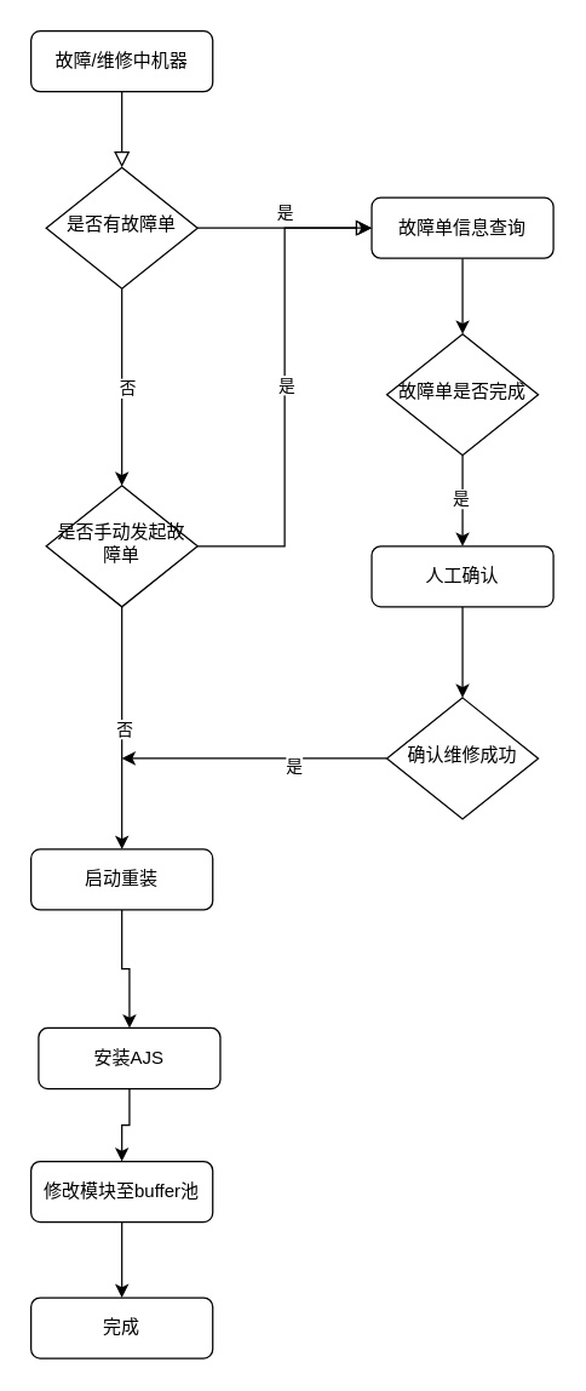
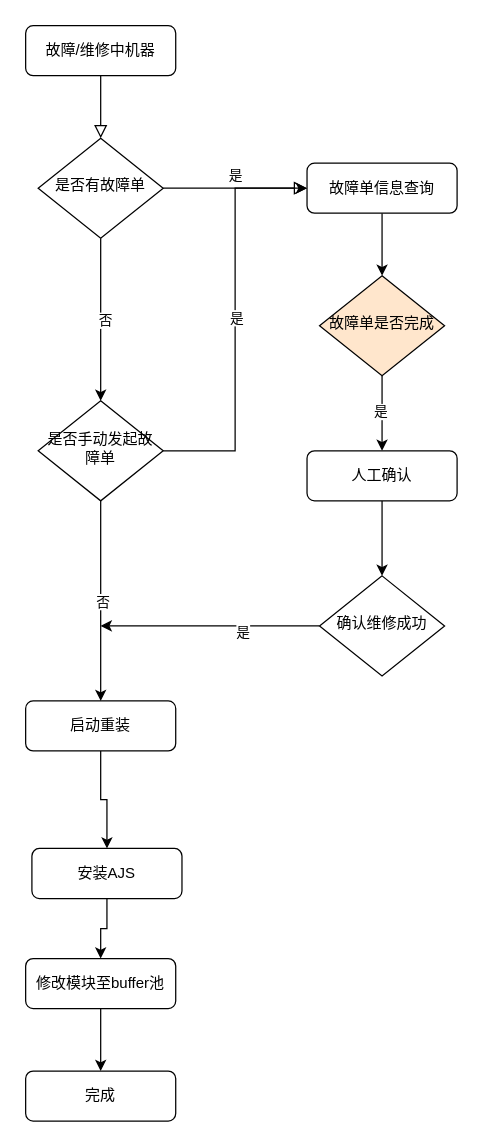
  <mxCell id="0" />
  <mxCell id="1" parent="0" />
  <mxCell id="2" value="" style="rounded=0;html=1;jettySize=auto;orthogonalLoop=1;fontSize=11;endArrow=block;endFill=0;endSize=8;strokeWidth=1;shadow=0;labelBackgroundColor=none;edgeStyle=orthogonalEdgeStyle;" parent="1" source="3" target="7" edge="1"><mxGeometry relative="1" as="geometry" /></mxCell>
  <mxCell id="3" value="故障/维修中机器" style="rounded=1;whiteSpace=wrap;html=1;fontSize=12;glass=0;strokeWidth=1;shadow=0;" parent="1" vertex="1"><mxGeometry x="20" y="20" width="120" height="40" as="geometry" /></mxCell>
  <mxCell id="4" value="是" style="edgeStyle=orthogonalEdgeStyle;rounded=0;html=1;jettySize=auto;orthogonalLoop=1;fontSize=11;endArrow=block;endFill=0;endSize=8;strokeWidth=1;shadow=0;labelBackgroundColor=none;" parent="1" source="7" target="9" edge="1"><mxGeometry y="10" relative="1" as="geometry"><mxPoint as="offset" /></mxGeometry></mxCell>
  <mxCell id="5" style="edgeStyle=orthogonalEdgeStyle;rounded=0;orthogonalLoop=1;jettySize=auto;html=1;" edge="1" parent="1" source="7" target="24"><mxGeometry relative="1" as="geometry"><mxPoint x="80" y="250" as="targetPoint" /></mxGeometry></mxCell>
  <mxCell id="6" value="否" style="edgeLabel;html=1;align=center;verticalAlign=middle;resizable=0;points=[];" vertex="1" connectable="0" parent="5"><mxGeometry x="0.01" y="3" relative="1" as="geometry"><mxPoint y="-1" as="offset" /></mxGeometry></mxCell>
  <mxCell id="7" value="是否有故障单" style="rhombus;whiteSpace=wrap;html=1;shadow=0;fontFamily=Helvetica;fontSize=12;align=center;strokeWidth=1;spacing=6;spacingTop=-4;" parent="1" vertex="1"><mxGeometry x="30" y="110" width="100" height="80" as="geometry" /></mxCell>
  <mxCell id="8" style="edgeStyle=orthogonalEdgeStyle;rounded=0;orthogonalLoop=1;jettySize=auto;html=1;" edge="1" parent="1" source="9" target="12"><mxGeometry relative="1" as="geometry" /></mxCell>
  <mxCell id="9" value="故障单信息查询" style="rounded=1;whiteSpace=wrap;html=1;fontSize=12;glass=0;strokeWidth=1;shadow=0;" parent="1" vertex="1"><mxGeometry x="245" y="130" width="120" height="40" as="geometry" /></mxCell>
  <mxCell id="10" style="edgeStyle=orthogonalEdgeStyle;rounded=0;orthogonalLoop=1;jettySize=auto;html=1;" edge="1" parent="1" source="12" target="14"><mxGeometry relative="1" as="geometry"><mxPoint x="305" y="390" as="targetPoint" /></mxGeometry></mxCell>
  <mxCell id="11" value="是" style="edgeLabel;html=1;align=center;verticalAlign=middle;resizable=0;points=[];" vertex="1" connectable="0" parent="10"><mxGeometry x="-0.068" y="-2" relative="1" as="geometry"><mxPoint as="offset" /></mxGeometry></mxCell>
- <mxCell id="12" value="故障单是否完成" style="rhombus;whiteSpace=wrap;html=1;shadow=0;fontFamily=Helvetica;fontSize=12;align=center;strokeWidth=1;spacing=6;spacingTop=-4;" vertex="1" parent="1"><mxGeometry x="255" y="220" width="100" height="80" as="geometry" /></mxCell>
+ <mxCell id="12" value="故障单是否完成" style="rhombus;whiteSpace=wrap;html=1;shadow=0;fontFamily=Helvetica;fontSize=12;align=center;strokeWidth=1;spacing=6;spacingTop=-4;fillColor=#ffe6cc;" vertex="1" parent="1"><mxGeometry x="255" y="220" width="100" height="80" as="geometry" /></mxCell>
  <mxCell id="13" style="edgeStyle=orthogonalEdgeStyle;rounded=0;orthogonalLoop=1;jettySize=auto;html=1;" edge="1" parent="1" source="14" target="17"><mxGeometry relative="1" as="geometry" /></mxCell>
  <mxCell id="14" value="人工确认" style="rounded=1;whiteSpace=wrap;html=1;fontSize=12;glass=0;strokeWidth=1;shadow=0;" vertex="1" parent="1"><mxGeometry x="245" y="360" width="120" height="40" as="geometry" /></mxCell>
  <mxCell id="15" style="edgeStyle=orthogonalEdgeStyle;rounded=0;orthogonalLoop=1;jettySize=auto;html=1;" edge="1" parent="1" source="17"><mxGeometry relative="1" as="geometry"><mxPoint x="80" y="500" as="targetPoint" /></mxGeometry></mxCell>
  <mxCell id="16" value="是" style="edgeLabel;html=1;align=center;verticalAlign=middle;resizable=0;points=[];" vertex="1" connectable="0" parent="15"><mxGeometry x="-0.296" y="4" relative="1" as="geometry"><mxPoint as="offset" /></mxGeometry></mxCell>
  <mxCell id="17" value="确认维修成功" style="rhombus;whiteSpace=wrap;html=1;shadow=0;fontFamily=Helvetica;fontSize=12;align=center;strokeWidth=1;spacing=6;spacingTop=-4;" vertex="1" parent="1"><mxGeometry x="255" y="460" width="100" height="80" as="geometry" /></mxCell>
  <mxCell id="18" style="edgeStyle=orthogonalEdgeStyle;rounded=0;orthogonalLoop=1;jettySize=auto;html=1;" edge="1" parent="1" source="19" target="26"><mxGeometry relative="1" as="geometry" /></mxCell>
  <mxCell id="19" value="启动重装" style="rounded=1;whiteSpace=wrap;html=1;fontSize=12;glass=0;strokeWidth=1;shadow=0;" vertex="1" parent="1"><mxGeometry x="20" y="560" width="120" height="40" as="geometry" /></mxCell>
  <mxCell id="20" style="edgeStyle=orthogonalEdgeStyle;rounded=0;orthogonalLoop=1;jettySize=auto;html=1;entryX=0;entryY=0.5;entryDx=0;entryDy=0;" edge="1" parent="1" source="24" target="9"><mxGeometry relative="1" as="geometry" /></mxCell>
  <mxCell id="21" value="是" style="edgeLabel;html=1;align=center;verticalAlign=middle;resizable=0;points=[];" vertex="1" connectable="0" parent="20"><mxGeometry x="0.008" y="-1" relative="1" as="geometry"><mxPoint as="offset" /></mxGeometry></mxCell>
  <mxCell id="22" style="edgeStyle=orthogonalEdgeStyle;rounded=0;orthogonalLoop=1;jettySize=auto;html=1;" edge="1" parent="1" source="24" target="19"><mxGeometry relative="1" as="geometry" /></mxCell>
  <mxCell id="23" value="否" style="edgeLabel;html=1;align=center;verticalAlign=middle;resizable=0;points=[];" vertex="1" connectable="0" parent="22"><mxGeometry x="-0.006" y="1" relative="1" as="geometry"><mxPoint as="offset" /></mxGeometry></mxCell>
  <mxCell id="24" value="是否手动发起故障单" style="rhombus;whiteSpace=wrap;html=1;shadow=0;fontFamily=Helvetica;fontSize=12;align=center;strokeWidth=1;spacing=6;spacingTop=-4;" vertex="1" parent="1"><mxGeometry x="30" y="320" width="100" height="80" as="geometry" /></mxCell>
  <mxCell id="25" style="edgeStyle=orthogonalEdgeStyle;rounded=0;orthogonalLoop=1;jettySize=auto;html=1;entryX=0.5;entryY=0;entryDx=0;entryDy=0;" edge="1" parent="1" source="26" target="28"><mxGeometry relative="1" as="geometry" /></mxCell>
  <mxCell id="26" value="安装AJS" style="rounded=1;whiteSpace=wrap;html=1;fontSize=12;glass=0;strokeWidth=1;shadow=0;" vertex="1" parent="1"><mxGeometry x="25" y="678" width="120" height="40" as="geometry" /></mxCell>
  <mxCell id="27" style="edgeStyle=orthogonalEdgeStyle;rounded=0;orthogonalLoop=1;jettySize=auto;html=1;" edge="1" parent="1" source="28" target="29"><mxGeometry relative="1" as="geometry" /></mxCell>
  <mxCell id="28" value="修改模块至buffer池" style="rounded=1;whiteSpace=wrap;html=1;fontSize=12;glass=0;strokeWidth=1;shadow=0;" vertex="1" parent="1"><mxGeometry x="20" y="766" width="120" height="40" as="geometry" /></mxCell>
  <mxCell id="29" value="完成" style="rounded=1;whiteSpace=wrap;html=1;fontSize=12;glass=0;strokeWidth=1;shadow=0;" vertex="1" parent="1"><mxGeometry x="20" y="856" width="120" height="40" as="geometry" /></mxCell>
